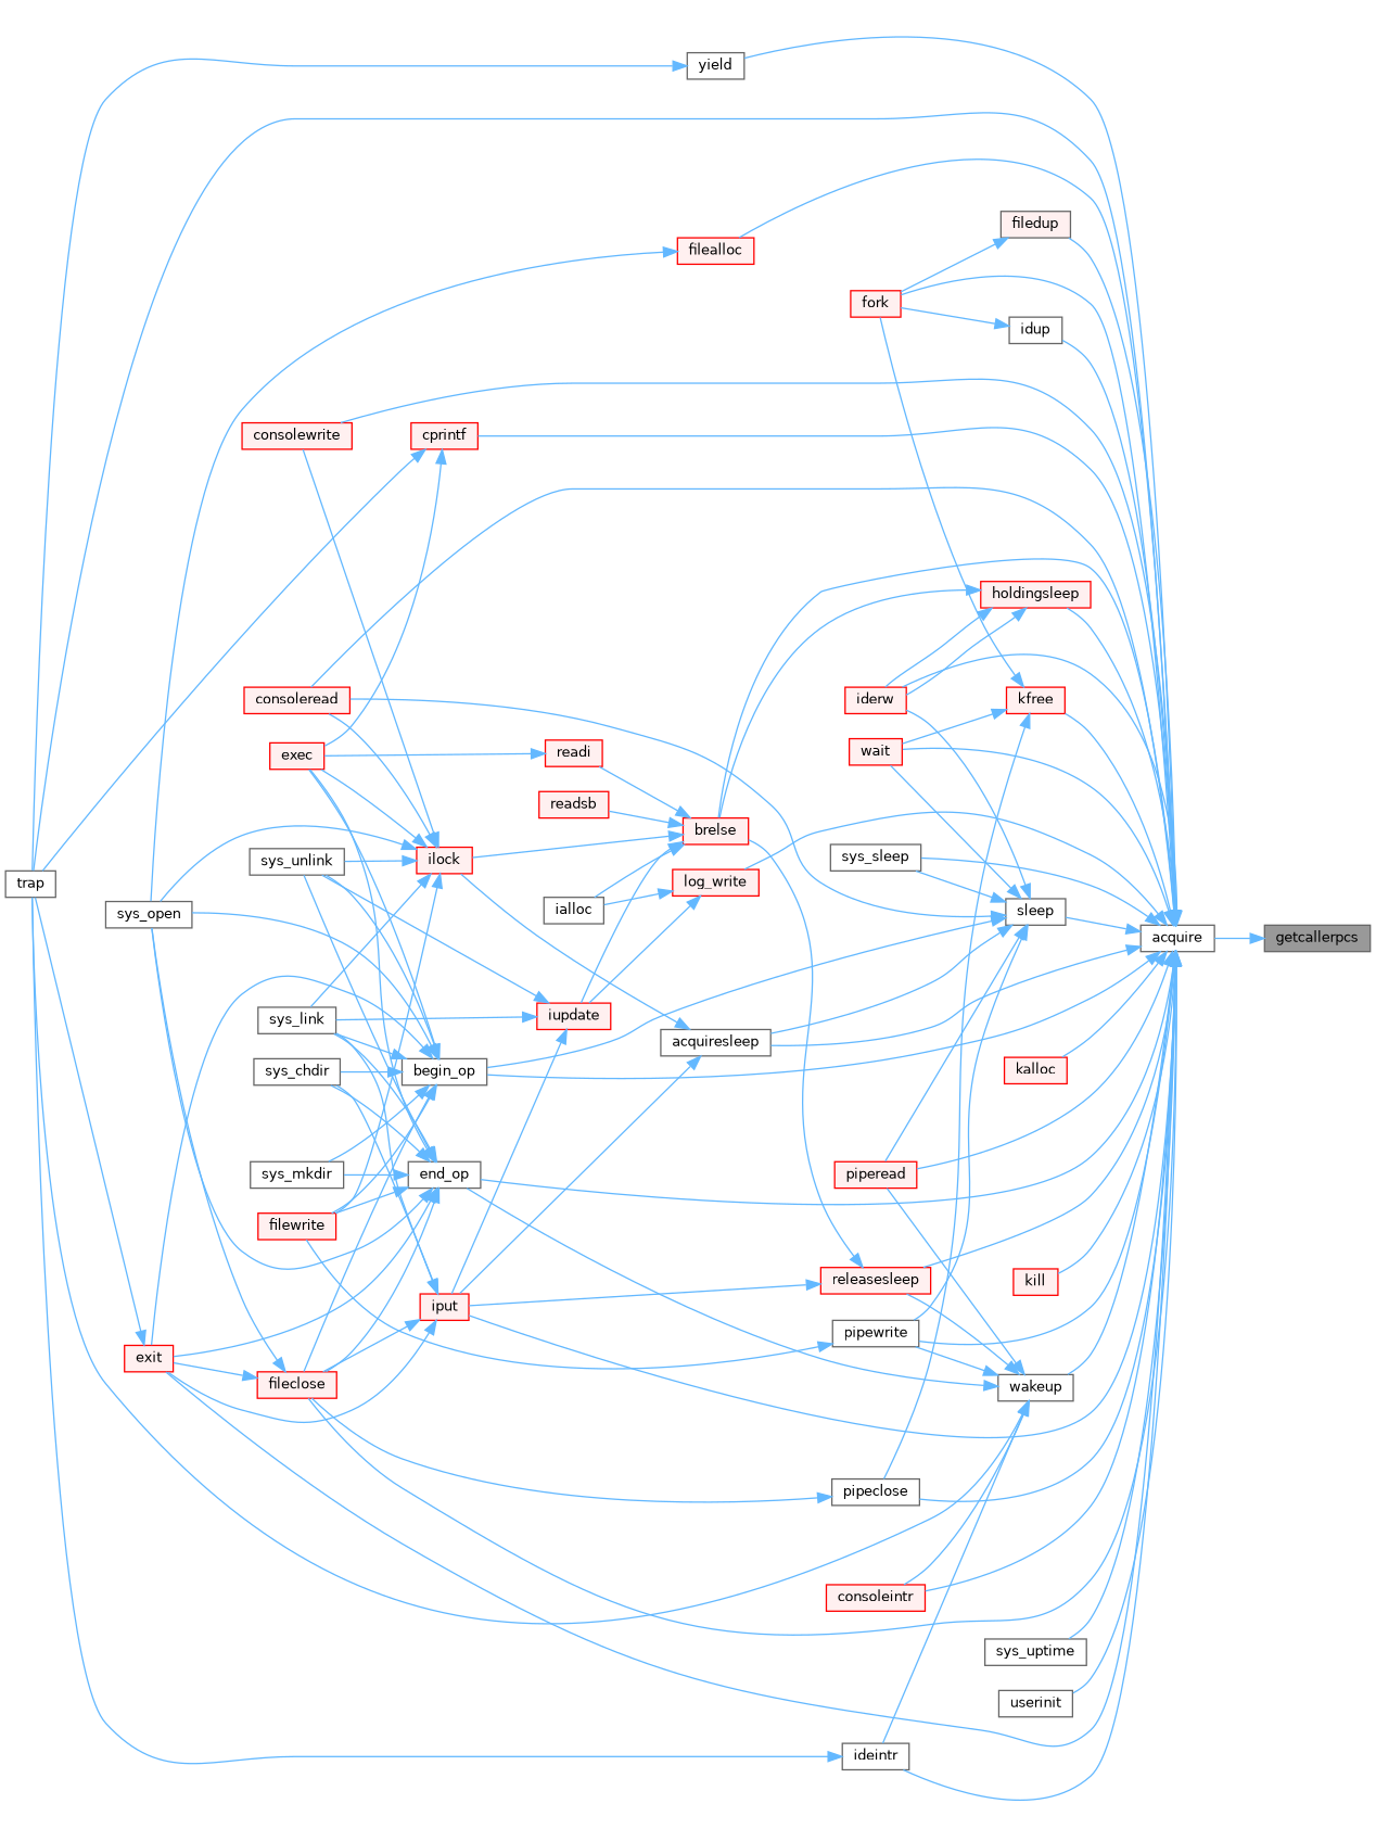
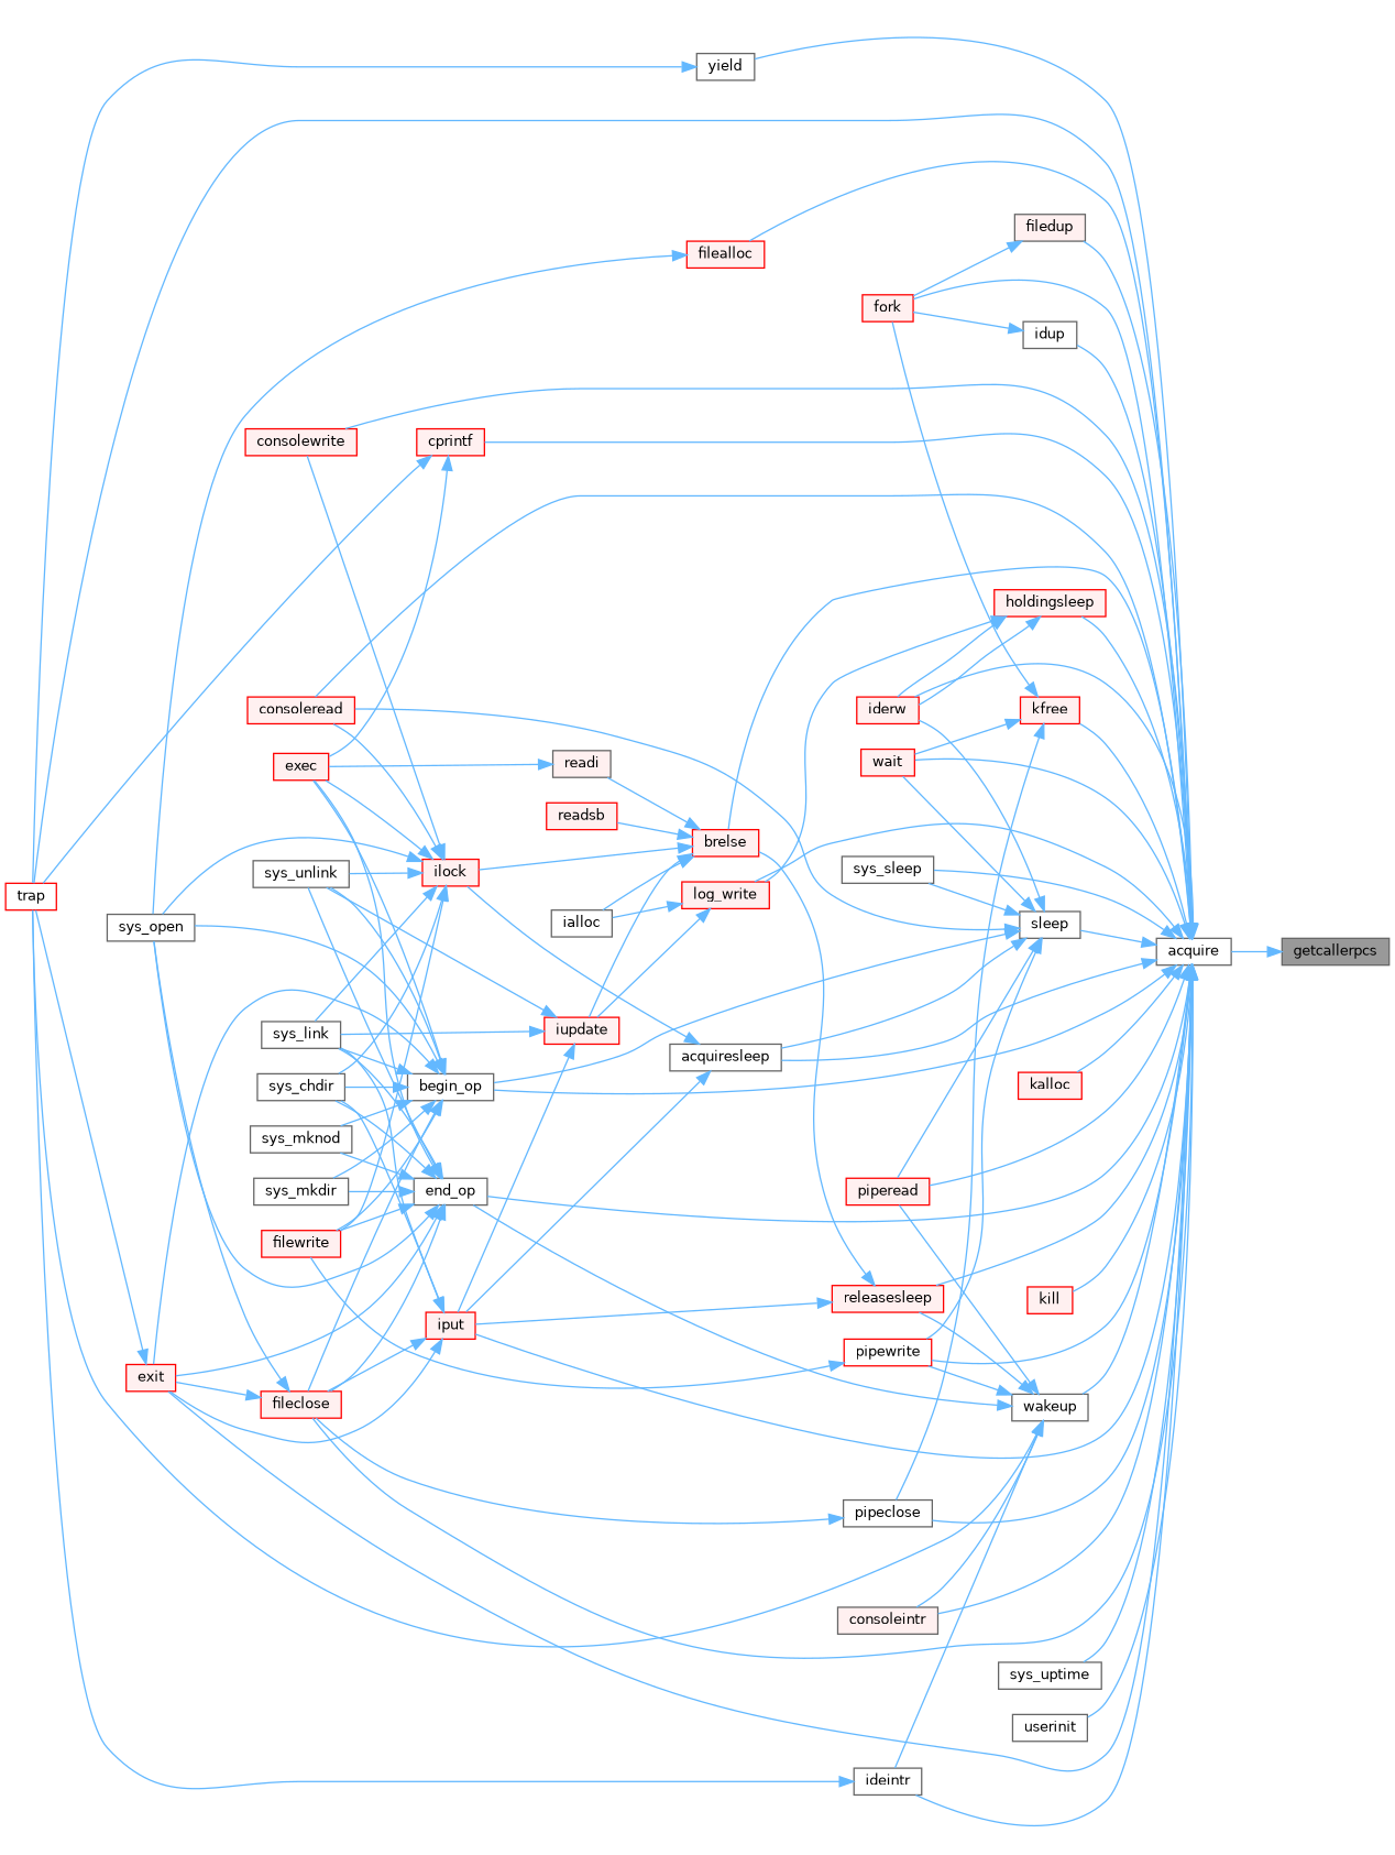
  digraph {
    rankdir=RL
    node [color=red fillcolor="#FFF0F0" fontname=Helvetica fontsize=10 shape=box style=filled]
    edge [color=steelblue1 dir=back fontname=Helvetica fontsize=10 labelfontname=Helvetica labelfontsize=10 style=solid]
    n1 [color=gray40 fillcolor=grey60 fontcolor=black height=0.2 label=getcallerpcs width=0.4]
    n2 [color=grey40 fillcolor=white height=0.2 label=acquire width=0.4]
    n3 [color=grey40 fillcolor=white height=0.2 label=acquiresleep width=0.4]
    n4 [height=0.2 label=consoleread width=0.4]
    n5 [height=0.2 label=consolewrite width=0.4]
    n6 [height=0.2 label=iput width=0.4]
    n7 [height=0.2 label=exit width=0.4]
-   n8 [color=grey40 fillcolor=white height=0.2 label=trap width=0.4]
+   n8 [fillcolor=white height=0.2 label=trap width=0.4]
    n9 [height=0.2 label=fileclose width=0.4]
    n10 [color=grey40 fillcolor=white height=0.2 label=begin_op width=0.4]
    n11 [height=0.2 label=brelse width=0.4]
-   n12 [height=0.2 label=consoleintr width=0.4]
+   n12 [color=grey40 height=0.2 label=consoleintr width=0.4]
    n13 [height=0.2 label=cprintf width=0.4]
    n14 [color=grey40 fillcolor=white height=0.2 label=end_op width=0.4]
    n15 [height=0.2 label=filealloc width=0.4]
    n16 [color=grey40 height=0.2 label=filedup width=0.4]
    n17 [height=0.2 label=fork width=0.4]
    n18 [height=0.2 label=holdingsleep width=0.4]
    n19 [height=0.2 label=iderw width=0.4]
    n20 [color=grey40 fillcolor=white height=0.2 label=ideintr width=0.4]
    n21 [color=grey40 fillcolor=white height=0.2 label=idup width=0.4]
    n22 [height=0.2 label=kalloc width=0.4]
    n23 [height=0.2 label=kfree width=0.4]
    n24 [color=grey40 fillcolor=white height=0.2 label=pipeclose width=0.4]
    n25 [height=0.2 label=wait width=0.4]
    n26 [height=0.2 label=kill width=0.4]
    n27 [height=0.2 label=log_write width=0.4]
    n28 [height=0.2 label=piperead width=0.4]
-   n29 [color=grey40 fillcolor=white height=0.2 label=pipewrite width=0.4]
+   n29 [fillcolor=white height=0.2 label=pipewrite width=0.4]
    n30 [height=0.2 label=releasesleep width=0.4]
    n31 [color=grey40 fillcolor=white height=0.2 label=sleep width=0.4]
    n32 [color=grey40 fillcolor=white height=0.2 label=sys_sleep width=0.4]
    n33 [color=grey40 fillcolor=white height=0.2 label=sys_uptime width=0.4]
    n34 [color=grey40 fillcolor=white height=0.2 label=userinit width=0.4]
    n35 [color=grey40 fillcolor=white height=0.2 label=wakeup width=0.4]
    n36 [color=grey40 fillcolor=white height=0.2 label=yield width=0.4]
    n37 [height=0.2 label=ilock width=0.4]
    n38 [color=grey40 fillcolor=white height=0.2 label=sys_chdir width=0.4]
    n39 [color=grey40 fillcolor=white height=0.2 label=sys_link width=0.4]
    n40 [color=grey40 fillcolor=white height=0.2 label=sys_open width=0.4]
    n41 [height=0.2 label=exec width=0.4]
    n42 [height=0.2 label=filewrite width=0.4]
    n43 [color=grey40 fillcolor=white height=0.2 label=sys_unlink width=0.4]
    n44 [color=grey40 fillcolor=white height=0.2 label=sys_mkdir width=0.4]
+   n45 [color=grey40 fillcolor=white height=0.2 label=sys_mknod width=0.4]
    n46 [color=grey40 fillcolor=white height=0.2 label=ialloc width=0.4]
    n47 [height=0.2 label=iupdate width=0.4]
-   n48 [height=0.2 label=readi width=0.4]
+   n48 [color=grey40 height=0.2 label=readi width=0.4]
    n49 [height=0.2 label=readsb width=0.4]
    n1 -> n2
    n2 -> n3
    n2 -> n4
    n2 -> n5
    n2 -> n6
    n2 -> n7
    n2 -> n8
    n2 -> n9
    n2 -> n10
    n2 -> n11
    n2 -> n12
    n2 -> n13
    n2 -> n14
    n2 -> n15
    n2 -> n16
    n2 -> n17
    n2 -> n18
    n2 -> n19
    n2 -> n20
    n2 -> n21
    n2 -> n22
    n2 -> n23
    n2 -> n24
    n2 -> n25
    n2 -> n26
    n2 -> n27
    n2 -> n28
    n2 -> n29
    n2 -> n30
    n2 -> n31
    n2 -> n32
    n2 -> n33
    n2 -> n34
    n2 -> n35
    n2 -> n36
    n3 -> n6
    n3 -> n37
    n6 -> n7
    n6 -> n9
    n6 -> n38
    n6 -> n39
    n7 -> n8
    n9 -> n7
    n9 -> n40
    n10 -> n7
    n10 -> n9
    n10 -> n38
    n10 -> n39
    n10 -> n40
    n10 -> n41
    n10 -> n42
    n10 -> n43
    n10 -> n44
+   n10 -> n45
    n11 -> n37
    n11 -> n46
    n11 -> n47
    n11 -> n48
    n11 -> n49
    n13 -> n8
    n13 -> n41
    n14 -> n7
    n14 -> n9
    n14 -> n38
    n14 -> n39
    n14 -> n40
    n14 -> n41
    n14 -> n42
    n14 -> n43
    n14 -> n44
+   n14 -> n45
    n15 -> n40
    n16 -> n17
-   n18 -> n11
+   n18 -> n27
    n18 -> n19
    n18 -> n19
    n20 -> n8
    n21 -> n17
    n23 -> n17
    n23 -> n24
    n23 -> n25
    n24 -> n9
    n27 -> n46
    n27 -> n47
    n29 -> n42
    n30 -> n6
    n30 -> n11
    n31 -> n3
    n31 -> n4
    n31 -> n10
    n31 -> n19
    n31 -> n25
    n31 -> n28
    n31 -> n29
    n31 -> n32
    n35 -> n8
    n35 -> n12
    n35 -> n14
    n35 -> n20
    n35 -> n28
    n35 -> n29
    n35 -> n30
    n36 -> n8
    n37 -> n4
    n37 -> n5
+   n37 -> n38
    n37 -> n39
    n37 -> n40
    n37 -> n41
    n37 -> n42
    n37 -> n43
    n47 -> n6
    n47 -> n39
    n47 -> n43
    n48 -> n41
  }
